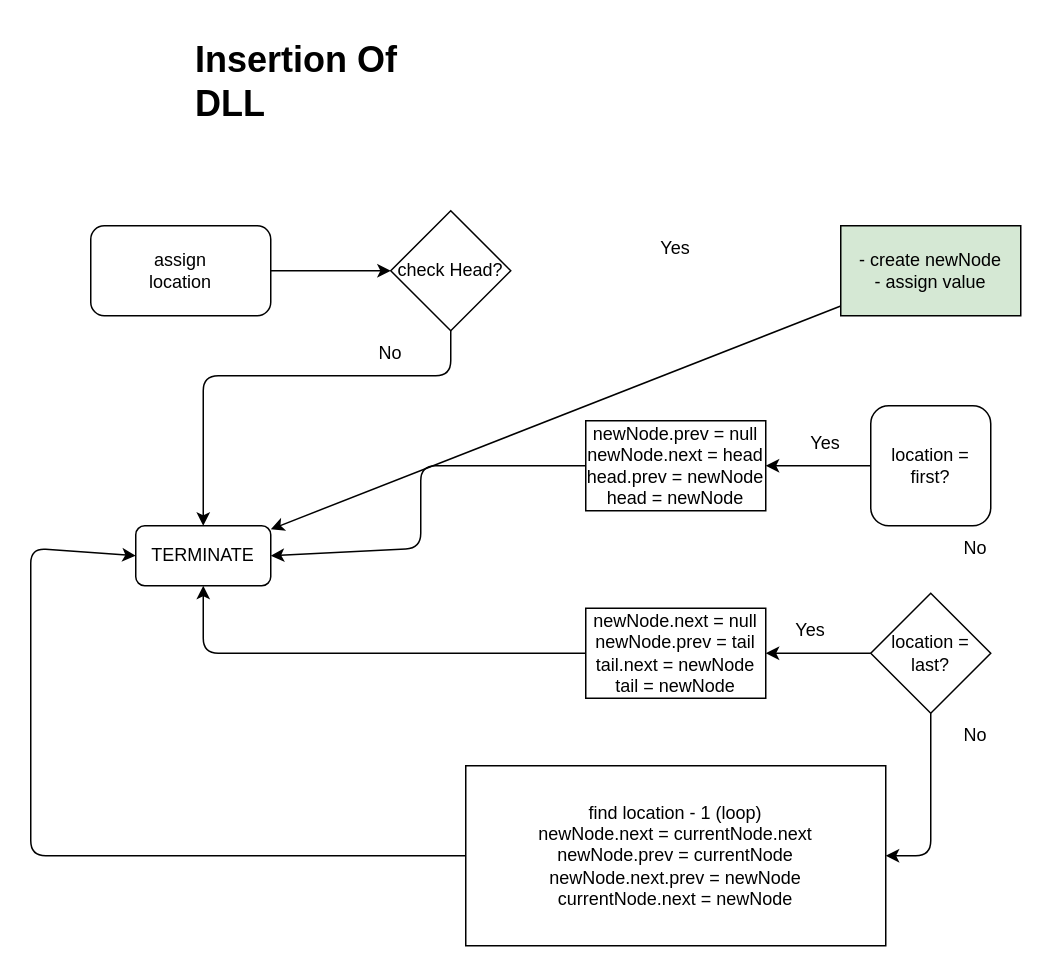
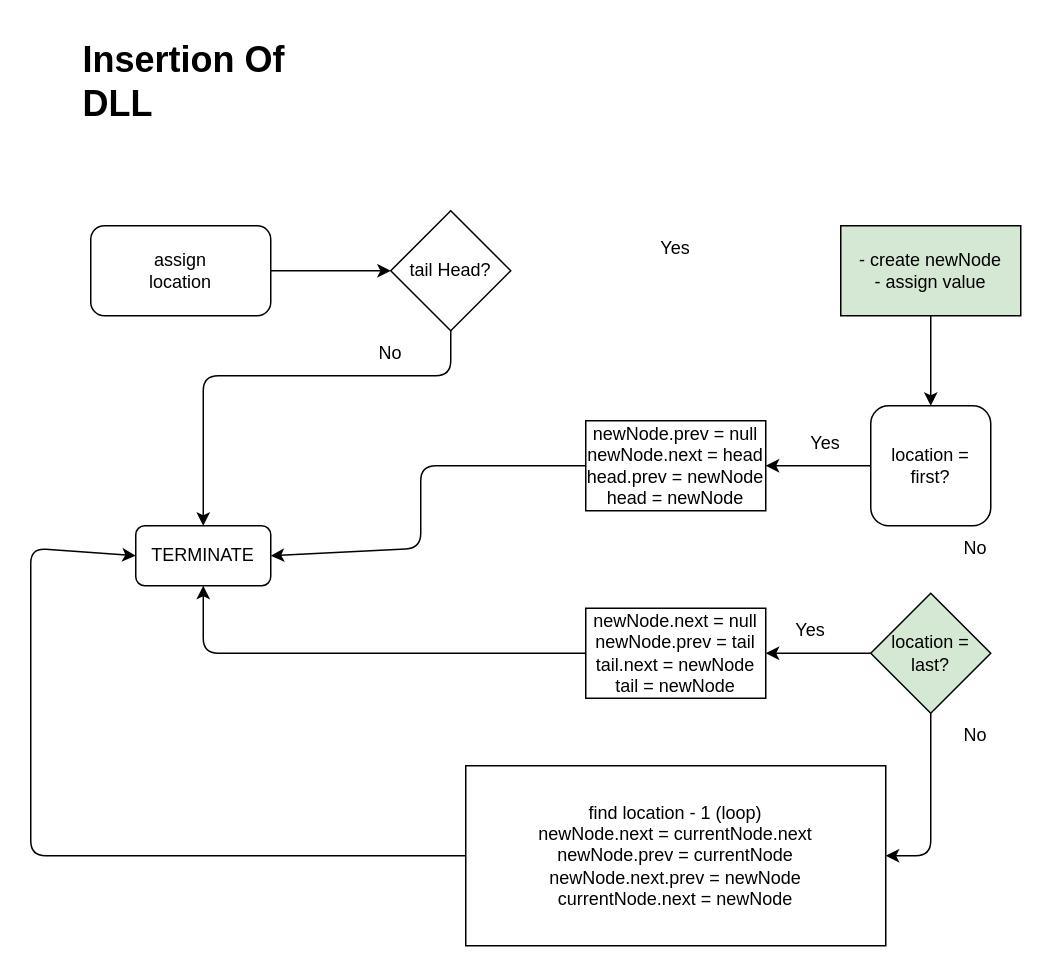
  <mxCell id="0" />
  <mxCell id="1" parent="0" />
  <mxCell id="2" value="" style="edgeStyle=none;html=1;" edge="1" parent="1" source="3" target="4"><mxGeometry relative="1" as="geometry" /></mxCell>
  <mxCell id="3" value="assign&lt;br&gt;location" style="rounded=1;whiteSpace=wrap;html=1;" vertex="1" parent="1"><mxGeometry x="60" y="150" width="120" height="60" as="geometry" /></mxCell>
- <mxCell id="4" value="check Head?" style="rhombus;whiteSpace=wrap;html=1;" vertex="1" parent="1"><mxGeometry x="260" y="140" width="80" height="80" as="geometry" /></mxCell>
+ <mxCell id="4" value="tail Head?" style="rhombus;whiteSpace=wrap;html=1;" vertex="1" parent="1"><mxGeometry x="260" y="140" width="80" height="80" as="geometry" /></mxCell>
  <mxCell id="5" value="TERMINATE" style="rounded=1;whiteSpace=wrap;html=1;" vertex="1" parent="1"><mxGeometry x="90" y="350" width="90" height="40" as="geometry" /></mxCell>
- <mxCell id="6" value="" style="edgeStyle=none;html=1;" edge="1" parent="1" source="7" target="5"><mxGeometry relative="1" as="geometry" /></mxCell>
+ <mxCell id="6" value="" style="edgeStyle=none;html=1;" edge="1" parent="1" source="7" target="9"><mxGeometry relative="1" as="geometry" /></mxCell>
  <mxCell id="7" value="- create newNode&lt;br&gt;- assign value" style="rounded=0;whiteSpace=wrap;html=1;fillColor=#d5e8d4;" vertex="1" parent="1"><mxGeometry x="560" y="150" width="120" height="60" as="geometry" /></mxCell>
  <mxCell id="8" value="" style="edgeStyle=none;html=1;" edge="1" parent="1" source="9" target="10"><mxGeometry relative="1" as="geometry" /></mxCell>
  <mxCell id="9" value="location = first?" style="whiteSpace=wrap;html=1;rounded=1;" vertex="1" parent="1"><mxGeometry x="580" y="270" width="80" height="80" as="geometry" /></mxCell>
  <mxCell id="10" value="newNode.prev = null&lt;br&gt;newNode.next = head&lt;br&gt;head.prev = newNode&lt;br&gt;head = newNode" style="rounded=0;whiteSpace=wrap;html=1;" vertex="1" parent="1"><mxGeometry x="390" y="280" width="120" height="60" as="geometry" /></mxCell>
  <mxCell id="11" value="" style="edgeStyle=none;html=1;" edge="1" parent="1" source="12" target="13"><mxGeometry relative="1" as="geometry" /></mxCell>
- <mxCell id="12" value="location = last?" style="rhombus;whiteSpace=wrap;html=1;" vertex="1" parent="1"><mxGeometry x="580" y="395" width="80" height="80" as="geometry" /></mxCell>
+ <mxCell id="12" value="location = last?" style="rhombus;whiteSpace=wrap;html=1;fillColor=#d5e8d4;" vertex="1" parent="1"><mxGeometry x="580" y="395" width="80" height="80" as="geometry" /></mxCell>
  <mxCell id="13" value="newNode.next = null&lt;br&gt;newNode.prev = tail&lt;br&gt;tail.next = newNode&lt;br&gt;tail = newNode" style="rounded=0;whiteSpace=wrap;html=1;" vertex="1" parent="1"><mxGeometry x="390" y="405" width="120" height="60" as="geometry" /></mxCell>
  <mxCell id="14" value="find location - 1 (loop)&lt;br&gt;newNode.next = currentNode.next&lt;br&gt;newNode.prev = currentNode&lt;br&gt;newNode.next.prev = newNode&lt;br&gt;currentNode.next = newNode" style="rounded=0;whiteSpace=wrap;html=1;" vertex="1" parent="1"><mxGeometry x="310" y="510" width="280" height="120" as="geometry" /></mxCell>
  <mxCell id="15" value="" style="endArrow=classic;html=1;entryX=0.5;entryY=0;entryDx=0;entryDy=0;exitX=0.5;exitY=1;exitDx=0;exitDy=0;" edge="1" parent="1" source="4" target="5"><mxGeometry width="50" height="50" relative="1" as="geometry"><mxPoint x="520" y="440" as="sourcePoint" /><mxPoint x="570" y="390" as="targetPoint" /><Array as="points"><mxPoint x="300" y="250" /><mxPoint x="135" y="250" /></Array></mxGeometry></mxCell>
  <mxCell id="16" value="" style="endArrow=classic;html=1;entryX=1;entryY=0.5;entryDx=0;entryDy=0;exitX=0;exitY=0.5;exitDx=0;exitDy=0;" edge="1" parent="1" source="10" target="5"><mxGeometry width="50" height="50" relative="1" as="geometry"><mxPoint x="520" y="440" as="sourcePoint" /><mxPoint x="570" y="390" as="targetPoint" /><Array as="points"><mxPoint x="280" y="310" /><mxPoint x="280" y="365" /></Array></mxGeometry></mxCell>
  <mxCell id="17" value="" style="endArrow=classic;html=1;entryX=0.5;entryY=1;entryDx=0;entryDy=0;exitX=0;exitY=0.5;exitDx=0;exitDy=0;" edge="1" parent="1" source="13" target="5"><mxGeometry width="50" height="50" relative="1" as="geometry"><mxPoint x="520" y="440" as="sourcePoint" /><mxPoint x="570" y="390" as="targetPoint" /><Array as="points"><mxPoint x="135" y="435" /></Array></mxGeometry></mxCell>
  <mxCell id="18" value="" style="endArrow=classic;html=1;entryX=0;entryY=0.5;entryDx=0;entryDy=0;exitX=0;exitY=0.5;exitDx=0;exitDy=0;" edge="1" parent="1" source="14" target="5"><mxGeometry width="50" height="50" relative="1" as="geometry"><mxPoint x="520" y="440" as="sourcePoint" /><mxPoint x="570" y="390" as="targetPoint" /><Array as="points"><mxPoint x="20" y="570" /><mxPoint x="20" y="480" /><mxPoint x="20" y="365" /></Array></mxGeometry></mxCell>
  <mxCell id="19" value="" style="endArrow=classic;html=1;entryX=1;entryY=0.5;entryDx=0;entryDy=0;exitX=0.5;exitY=1;exitDx=0;exitDy=0;" edge="1" parent="1" source="12" target="14"><mxGeometry width="50" height="50" relative="1" as="geometry"><mxPoint x="520" y="440" as="sourcePoint" /><mxPoint x="570" y="390" as="targetPoint" /><Array as="points"><mxPoint x="620" y="570" /></Array></mxGeometry></mxCell>
  <mxCell id="20" value="Yes" style="text;html=1;strokeColor=none;fillColor=none;align=center;verticalAlign=middle;whiteSpace=wrap;rounded=0;" vertex="1" parent="1"><mxGeometry x="420" y="150" width="60" height="30" as="geometry" /></mxCell>
  <mxCell id="21" value="Yes" style="text;html=1;strokeColor=none;fillColor=none;align=center;verticalAlign=middle;whiteSpace=wrap;rounded=0;" vertex="1" parent="1"><mxGeometry x="520" y="280" width="60" height="30" as="geometry" /></mxCell>
  <mxCell id="22" value="No" style="text;html=1;strokeColor=none;fillColor=none;align=center;verticalAlign=middle;whiteSpace=wrap;rounded=0;" vertex="1" parent="1"><mxGeometry x="620" y="350" width="60" height="30" as="geometry" /></mxCell>
  <mxCell id="23" value="Yes" style="text;html=1;strokeColor=none;fillColor=none;align=center;verticalAlign=middle;whiteSpace=wrap;rounded=0;" vertex="1" parent="1"><mxGeometry x="510" y="405" width="60" height="30" as="geometry" /></mxCell>
  <mxCell id="24" value="No" style="text;html=1;strokeColor=none;fillColor=none;align=center;verticalAlign=middle;whiteSpace=wrap;rounded=0;" vertex="1" parent="1"><mxGeometry x="620" y="475" width="60" height="30" as="geometry" /></mxCell>
  <mxCell id="25" value="No" style="text;html=1;strokeColor=none;fillColor=none;align=center;verticalAlign=middle;whiteSpace=wrap;rounded=0;" vertex="1" parent="1"><mxGeometry x="230" y="220" width="60" height="30" as="geometry" /></mxCell>
- <mxCell id="26" value="&lt;h1&gt;Insertion Of DLL&lt;/h1&gt;" style="text;html=1;strokeColor=none;fillColor=none;spacing=5;spacingTop=-20;whiteSpace=wrap;overflow=hidden;rounded=0;" vertex="1" parent="1"><mxGeometry x="125" y="20" width="190" height="70" as="geometry" /></mxCell>
+ <mxCell id="26" value="&lt;h1&gt;Insertion Of DLL&lt;/h1&gt;" style="text;html=1;strokeColor=none;fillColor=none;spacing=5;spacingTop=-20;whiteSpace=wrap;overflow=hidden;rounded=0;" vertex="1" parent="1"><mxGeometry x="50" y="20" width="190" height="70" as="geometry" /></mxCell>
